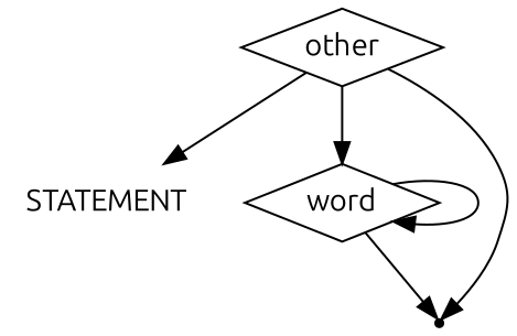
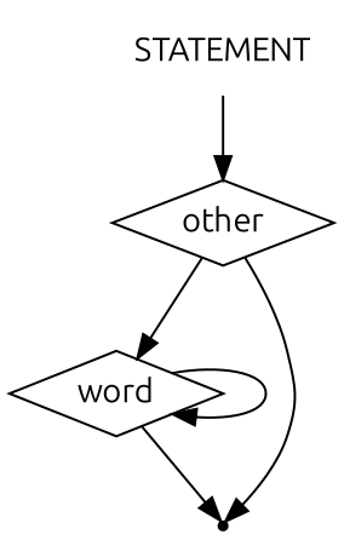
  digraph {
    fontname=Ubuntu
    node [fontname=Ubuntu shape=diamond]
    edge [fontname=Ubuntu]
    n1 [label=STATEMENT shape=plaintext]
    n2 [label=other]
    n3 [label=word]
    end [shape=point]
-   n2 -> n1
+   n1 -> n2
    n2 -> n3
    n2 -> end
    n3 -> n3
    n3 -> end
  }
